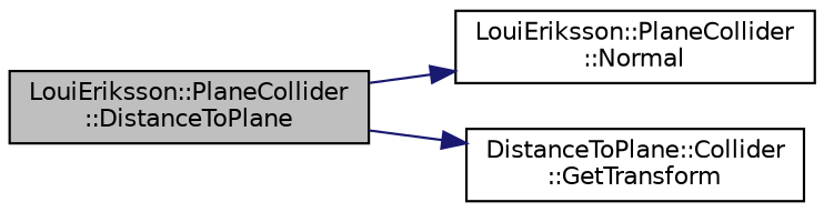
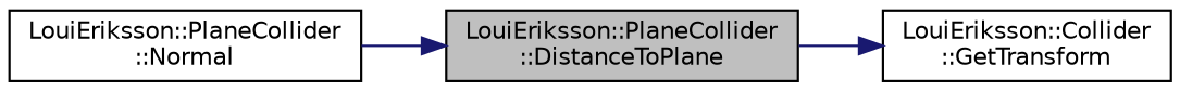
  digraph {
    rankdir=LR
    node [color=black fillcolor=white fontname=Helvetica fontsize=10 shape=record style=filled]
    edge [color=midnightblue fontname=Helvetica fontsize=10 labelfontname=Helvetica labelfontsize=10 style=solid]
    n1 [fillcolor=grey75 fontcolor=black height=0.2 label="LouiEriksson::PlaneCollider\l::DistanceToPlane" width=0.4]
    n2 [height=0.2 label="LouiEriksson::PlaneCollider\l::Normal" width=0.4]
-   n3 [height=0.2 label="DistanceToPlane::Collider\l::GetTransform" width=0.4]
-   n1 -> n2
+   n3 [height=0.2 label="LouiEriksson::Collider\l::GetTransform" width=0.4]
+   n2 -> n1
    n1 -> n3
  }
